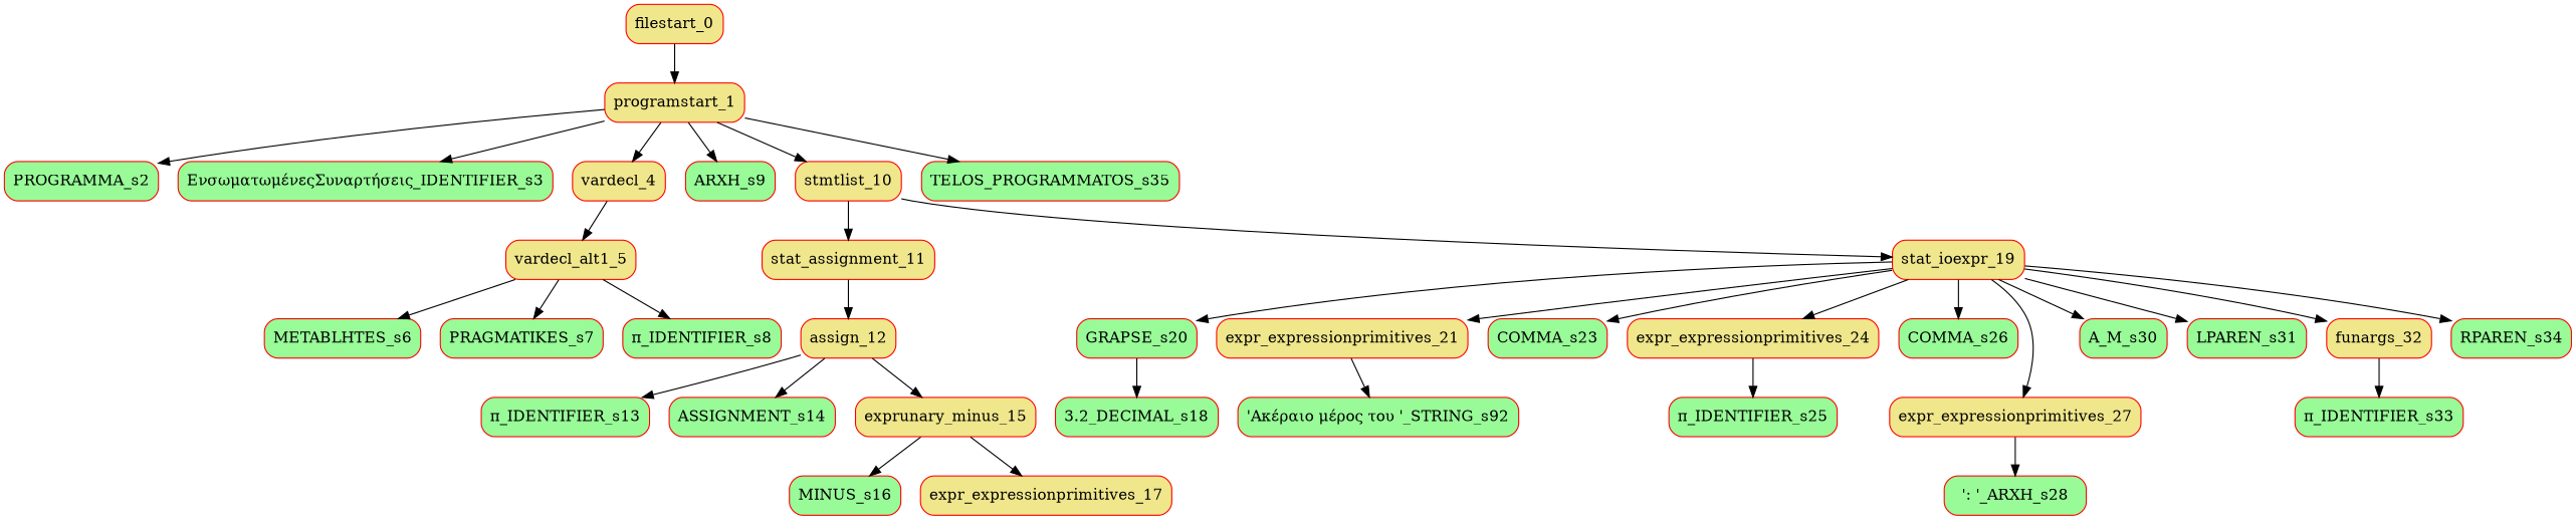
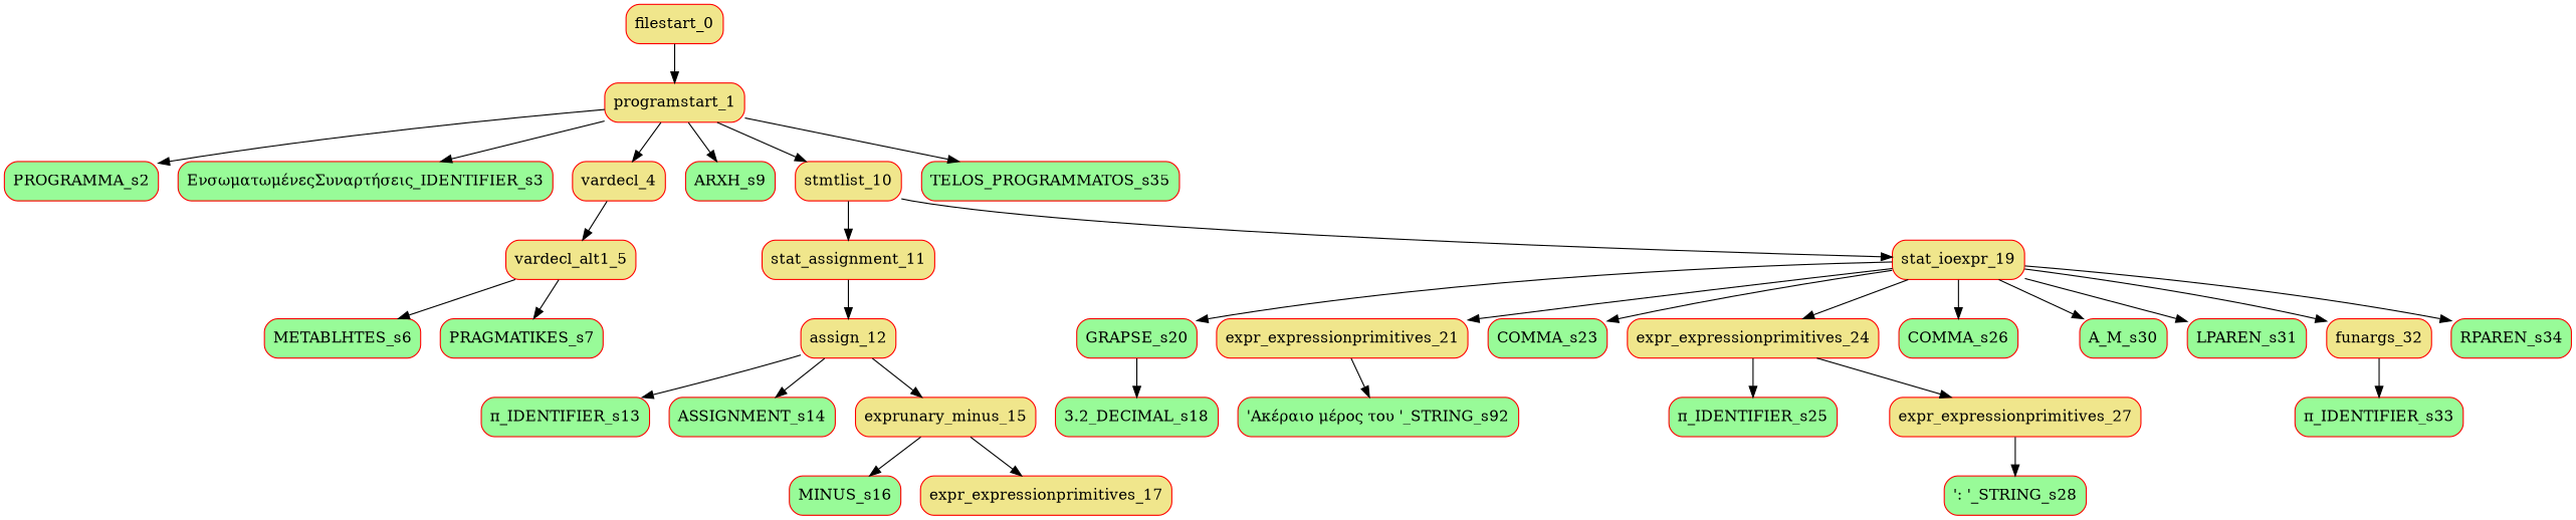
  digraph {
    node [color=red fillcolor=palegreen shape=box style="rounded,filled"]
    filestart_0 [fillcolor=khaki]
    programstart_1 [fillcolor=khaki]
    PROGRAMMA_s2
    "ΕνσωματωμένεςΣυναρτήσεις_IDENTIFIER_s3"
    vardecl_4 [fillcolor=khaki]
    ARXH_s9
    stmtlist_10 [fillcolor=khaki]
    TELOS_PROGRAMMATOS_s35
    vardecl_alt1_5 [fillcolor=khaki]
    stat_assignment_11 [fillcolor=khaki]
    stat_ioexpr_19 [fillcolor=khaki]
    METABLHTES_s6
    PRAGMATIKES_s7
-   "π_IDENTIFIER_s8"
    assign_12 [fillcolor=khaki]
    GRAPSE_s20
    expr_expressionprimitives_21 [fillcolor=khaki]
    COMMA_s23
    expr_expressionprimitives_24 [fillcolor=khaki]
    COMMA_s26
    expr_expressionprimitives_27 [fillcolor=khaki]
    A_M_s30
    LPAREN_s31
    funargs_32 [fillcolor=khaki]
    RPAREN_s34
    "π_IDENTIFIER_s13"
    ASSIGNMENT_s14
    exprunary_minus_15 [fillcolor=khaki]
    MINUS_s16
    expr_expressionprimitives_17 [fillcolor=khaki]
    "3.2_DECIMAL_s18"
    n32 [label="'Ακέραιο μέρος του '_STRING_s92"]
    "π_IDENTIFIER_s25"
-   "': '_STRING_s28" [label="': '_ARXH_s28"]
+   "': '_STRING_s28"
    "π_IDENTIFIER_s33"
    filestart_0 -> programstart_1
    programstart_1 -> PROGRAMMA_s2
    programstart_1 -> "ΕνσωματωμένεςΣυναρτήσεις_IDENTIFIER_s3"
    programstart_1 -> vardecl_4
    programstart_1 -> ARXH_s9
    programstart_1 -> stmtlist_10
    programstart_1 -> TELOS_PROGRAMMATOS_s35
    vardecl_4 -> vardecl_alt1_5
    stmtlist_10 -> stat_assignment_11
    stmtlist_10 -> stat_ioexpr_19
    vardecl_alt1_5 -> METABLHTES_s6
    vardecl_alt1_5 -> PRAGMATIKES_s7
-   vardecl_alt1_5 -> "π_IDENTIFIER_s8"
    stat_assignment_11 -> assign_12
    stat_ioexpr_19 -> GRAPSE_s20
    stat_ioexpr_19 -> expr_expressionprimitives_21
    stat_ioexpr_19 -> COMMA_s23
    stat_ioexpr_19 -> expr_expressionprimitives_24
    stat_ioexpr_19 -> COMMA_s26
-   stat_ioexpr_19 -> expr_expressionprimitives_27
+   expr_expressionprimitives_24 -> expr_expressionprimitives_27
    stat_ioexpr_19 -> A_M_s30
    stat_ioexpr_19 -> LPAREN_s31
    stat_ioexpr_19 -> funargs_32
    stat_ioexpr_19 -> RPAREN_s34
    assign_12 -> "π_IDENTIFIER_s13"
    assign_12 -> ASSIGNMENT_s14
    assign_12 -> exprunary_minus_15
    GRAPSE_s20 -> "3.2_DECIMAL_s18"
    expr_expressionprimitives_21 -> n32
    expr_expressionprimitives_24 -> "π_IDENTIFIER_s25"
    expr_expressionprimitives_27 -> "': '_STRING_s28"
    funargs_32 -> "π_IDENTIFIER_s33"
    exprunary_minus_15 -> MINUS_s16
    exprunary_minus_15 -> expr_expressionprimitives_17
  }
